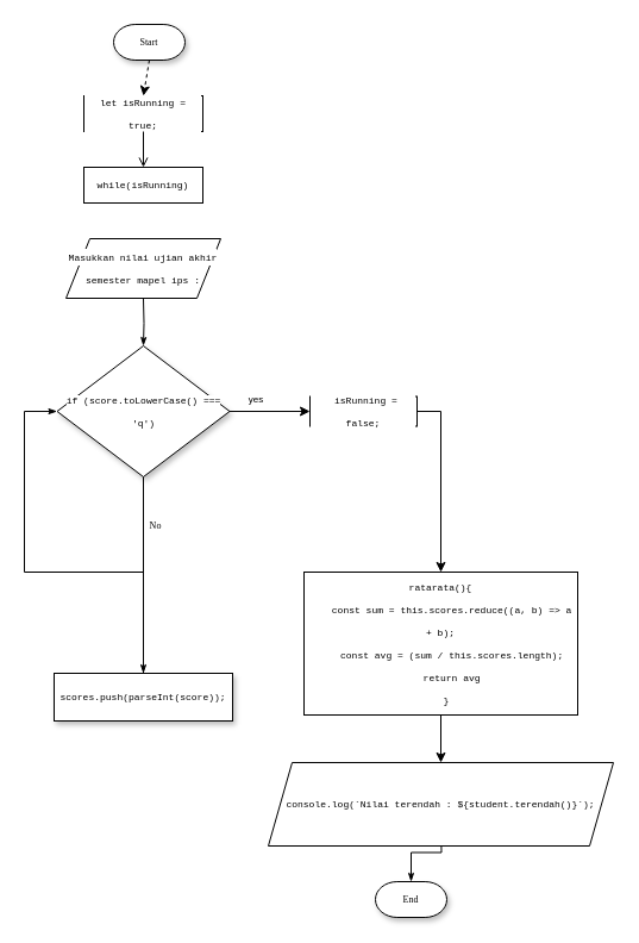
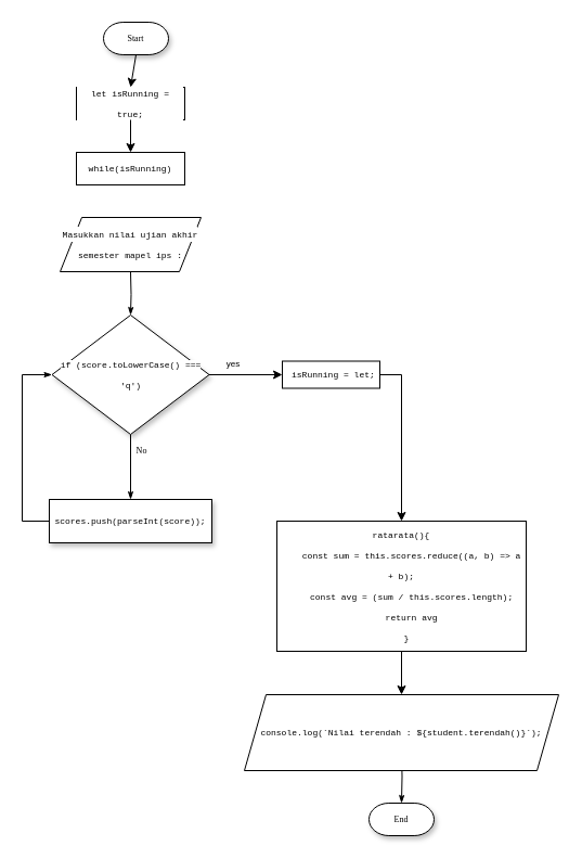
  <mxCell id="0" />
  <mxCell id="1" parent="0" />
  <mxCell id="2" style="edgeStyle=orthogonalEdgeStyle;rounded=0;html=1;labelBackgroundColor=none;startSize=5;endArrow=classicThin;endFill=1;endSize=5;jettySize=auto;orthogonalLoop=1;strokeWidth=1;fontFamily=Verdana;fontSize=8;" parent="1" target="5" edge="1"><mxGeometry relative="1" as="geometry"><mxPoint x="120" y="250" as="sourcePoint" /></mxGeometry></mxCell>
  <mxCell id="3" value="No" style="edgeStyle=orthogonalEdgeStyle;rounded=0;html=1;labelBackgroundColor=none;startSize=5;endArrow=classicThin;endFill=1;endSize=5;jettySize=auto;orthogonalLoop=1;strokeWidth=1;fontFamily=Verdana;fontSize=8" parent="1" source="5" target="7" edge="1"><mxGeometry x="-0.5" y="10" relative="1" as="geometry"><mxPoint as="offset" /></mxGeometry></mxCell>
  <mxCell id="4" value="" style="edgeStyle=orthogonalEdgeStyle;rounded=0;orthogonalLoop=1;jettySize=auto;html=1;fontSize=8;fontColor=#000000;entryX=0;entryY=0.5;entryDx=0;entryDy=0;" edge="1" parent="1" source="5" target="18"><mxGeometry relative="1" as="geometry"><mxPoint x="270" y="330" as="targetPoint" /><Array as="points" /></mxGeometry></mxCell>
  <mxCell id="5" value="&lt;div style=&quot;font-family: &amp;#34;consolas&amp;#34; , &amp;#34;courier new&amp;#34; , monospace ; line-height: 19px&quot;&gt;&lt;span style=&quot;background-color: rgb(255 , 255 , 255)&quot;&gt;&lt;font style=&quot;font-size: 8px&quot;&gt;if (score.toLowerCase() === 'q')&lt;/font&gt;&lt;/span&gt;&lt;/div&gt;" style="rhombus;whiteSpace=wrap;html=1;rounded=0;shadow=1;labelBackgroundColor=none;strokeWidth=1;fontFamily=Verdana;fontSize=8;align=center;" parent="1" vertex="1"><mxGeometry x="47.5" y="290" width="145" height="110" as="geometry" /></mxCell>
  <mxCell id="6" style="edgeStyle=orthogonalEdgeStyle;rounded=0;html=1;labelBackgroundColor=none;startSize=5;endArrow=classicThin;endFill=1;endSize=5;jettySize=auto;orthogonalLoop=1;strokeWidth=1;fontFamily=Verdana;fontSize=8;entryX=0;entryY=0.5;entryDx=0;entryDy=0;" parent="1" source="7" target="5" edge="1"><mxGeometry relative="1" as="geometry"><mxPoint x="40" y="340" as="targetPoint" /><Array as="points"><mxPoint x="20" y="480" /><mxPoint x="20" y="345" /></Array></mxGeometry></mxCell>
- <mxCell id="7" value="&lt;div style=&quot;font-family: &amp;#34;consolas&amp;#34; , &amp;#34;courier new&amp;#34; , monospace ; line-height: 19px&quot;&gt;&lt;span style=&quot;background-color: rgb(255 , 255 , 255)&quot;&gt;scores.push(parseInt(score));&lt;/span&gt;&lt;/div&gt;" style="whiteSpace=wrap;html=1;rounded=0;shadow=1;labelBackgroundColor=none;strokeWidth=1;fontFamily=Verdana;fontSize=8;align=center;" parent="1" vertex="1"><mxGeometry x="45" y="565" width="150" height="40" as="geometry" /></mxCell>
+ <mxCell id="7" value="&lt;div style=&quot;font-family: &amp;#34;consolas&amp;#34; , &amp;#34;courier new&amp;#34; , monospace ; line-height: 19px&quot;&gt;&lt;span style=&quot;background-color: rgb(255 , 255 , 255)&quot;&gt;scores.push(parseInt(score));&lt;/span&gt;&lt;/div&gt;" style="whiteSpace=wrap;html=1;rounded=0;shadow=1;labelBackgroundColor=none;strokeWidth=1;fontFamily=Verdana;fontSize=8;align=center;" parent="1" vertex="1"><mxGeometry x="45" y="460" width="150" height="40" as="geometry" /></mxCell>
  <mxCell id="8" style="edgeStyle=orthogonalEdgeStyle;rounded=0;html=1;labelBackgroundColor=none;startSize=5;endArrow=classicThin;endFill=1;endSize=5;jettySize=auto;orthogonalLoop=1;strokeWidth=1;fontFamily=Verdana;fontSize=8" parent="1" target="9" edge="1"><mxGeometry relative="1" as="geometry"><mxPoint x="370" y="690" as="sourcePoint" /></mxGeometry></mxCell>
- <mxCell id="9" value="End" style="strokeWidth=1;html=1;shape=mxgraph.flowchart.terminator;whiteSpace=wrap;rounded=0;shadow=1;labelBackgroundColor=none;fontFamily=Verdana;fontSize=8;align=center;" parent="1" vertex="1"><mxGeometry x="315" y="740" width="60" height="30" as="geometry" /></mxCell>
+ <mxCell id="9" value="End" style="strokeWidth=1;html=1;shape=mxgraph.flowchart.terminator;whiteSpace=wrap;rounded=0;shadow=1;labelBackgroundColor=none;fontFamily=Verdana;fontSize=8;align=center;" parent="1" vertex="1"><mxGeometry x="340" y="740" width="60" height="30" as="geometry" /></mxCell>
  <mxCell id="10" value="Start" style="strokeWidth=1;html=1;shape=mxgraph.flowchart.terminator;whiteSpace=wrap;rounded=0;shadow=1;labelBackgroundColor=none;fontFamily=Verdana;fontSize=8;align=center;" vertex="1" parent="1"><mxGeometry x="95" y="20" width="60" height="30" as="geometry" /></mxCell>
  <mxCell id="11" value="&lt;div style=&quot;font-family: &amp;#34;consolas&amp;#34; , &amp;#34;courier new&amp;#34; , monospace ; line-height: 19px&quot;&gt;&lt;span style=&quot;background-color: rgb(255 , 255 , 255)&quot;&gt;&lt;font style=&quot;font-size: 8px&quot;&gt;Masukkan nilai ujian akhir semester mapel ips :&lt;/font&gt;&lt;/span&gt;&lt;/div&gt;" style="shape=parallelogram;perimeter=parallelogramPerimeter;whiteSpace=wrap;html=1;fixedSize=1;" vertex="1" parent="1"><mxGeometry x="55" y="200" width="130" height="50" as="geometry" /></mxCell>
  <mxCell id="12" value="&lt;div style=&quot;font-family: &amp;#34;consolas&amp;#34; , &amp;#34;courier new&amp;#34; , monospace ; line-height: 19px&quot;&gt;&lt;span style=&quot;background-color: rgb(255 , 255 , 255)&quot;&gt;&lt;font style=&quot;font-size: 8px&quot;&gt;let isRunning = true;&lt;/font&gt;&lt;/span&gt;&lt;/div&gt;" style="rounded=0;whiteSpace=wrap;html=1;labelBackgroundColor=#FFFFFF;fontSize=8;fontColor=#000000;" vertex="1" parent="1"><mxGeometry x="70" y="80" width="100" height="30" as="geometry" /></mxCell>
- <mxCell id="13" value="" style="endArrow=classic;html=1;rounded=0;fontSize=8;fontColor=#000000;exitX=0.5;exitY=1;exitDx=0;exitDy=0;exitPerimeter=0;entryX=0.5;entryY=0;entryDx=0;entryDy=0;dashed=1;" edge="1" parent="1" source="10" target="12"><mxGeometry width="50" height="50" relative="1" as="geometry"><mxPoint x="130" y="50" as="sourcePoint" /><mxPoint x="140" y="140" as="targetPoint" /></mxGeometry></mxCell>
+ <mxCell id="13" value="" style="endArrow=classic;html=1;rounded=0;fontSize=8;fontColor=#000000;exitX=0.5;exitY=1;exitDx=0;exitDy=0;exitPerimeter=0;entryX=0.5;entryY=0;entryDx=0;entryDy=0;" edge="1" parent="1" source="10" target="12"><mxGeometry width="50" height="50" relative="1" as="geometry"><mxPoint x="130" y="50" as="sourcePoint" /><mxPoint x="140" y="140" as="targetPoint" /></mxGeometry></mxCell>
  <mxCell id="14" value="&lt;div style=&quot;font-family: &amp;#34;consolas&amp;#34; , &amp;#34;courier new&amp;#34; , monospace ; line-height: 19px&quot;&gt;&lt;span style=&quot;background-color: rgb(255 , 255 , 255)&quot;&gt;while(isRunning)&lt;/span&gt;&lt;/div&gt;" style="rounded=0;whiteSpace=wrap;html=1;labelBackgroundColor=#FFFFFF;fontSize=8;fontColor=#000000;" vertex="1" parent="1"><mxGeometry x="70" y="140" width="100" height="30" as="geometry" /></mxCell>
- <mxCell id="15" value="" style="endArrow=open;html=1;rounded=0;fontSize=8;fontColor=#000000;entryX=0.5;entryY=0;entryDx=0;entryDy=0;exitX=0.5;exitY=1;exitDx=0;exitDy=0;" edge="1" parent="1" source="12" target="14"><mxGeometry width="50" height="50" relative="1" as="geometry"><mxPoint x="240" y="300" as="sourcePoint" /><mxPoint x="290" y="250" as="targetPoint" /></mxGeometry></mxCell>
+ <mxCell id="15" value="" style="endArrow=classic;html=1;rounded=0;fontSize=8;fontColor=#000000;entryX=0.5;entryY=0;entryDx=0;entryDy=0;exitX=0.5;exitY=1;exitDx=0;exitDy=0;" edge="1" parent="1" source="12" target="14"><mxGeometry width="50" height="50" relative="1" as="geometry"><mxPoint x="240" y="300" as="sourcePoint" /><mxPoint x="290" y="250" as="targetPoint" /></mxGeometry></mxCell>
  <mxCell id="16" value="yes" style="text;html=1;strokeColor=none;fillColor=none;align=center;verticalAlign=middle;whiteSpace=wrap;rounded=0;labelBackgroundColor=#FFFFFF;fontSize=8;fontColor=#000000;" vertex="1" parent="1"><mxGeometry x="200" y="330" width="30" height="10" as="geometry" /></mxCell>
  <mxCell id="17" value="" style="edgeStyle=orthogonalEdgeStyle;rounded=0;orthogonalLoop=1;jettySize=auto;html=1;fontSize=8;fontColor=#000000;entryX=0.5;entryY=0;entryDx=0;entryDy=0;" edge="1" parent="1" source="18" target="19"><mxGeometry relative="1" as="geometry"><mxPoint x="370" y="460" as="targetPoint" /><Array as="points"><mxPoint x="370" y="345" /></Array></mxGeometry></mxCell>
- <mxCell id="18" value="&lt;div style=&quot;font-family: &amp;#34;consolas&amp;#34; , &amp;#34;courier new&amp;#34; , monospace ; line-height: 19px&quot;&gt;&lt;span style=&quot;background-color: rgb(255 , 255 , 255)&quot;&gt;&amp;nbsp;isRunning = false;&lt;/span&gt;&lt;/div&gt;" style="rounded=0;whiteSpace=wrap;html=1;labelBackgroundColor=#FFFFFF;fontSize=8;fontColor=#000000;" vertex="1" parent="1"><mxGeometry x="260" y="332.5" width="90" height="25" as="geometry" /></mxCell>
+ <mxCell id="18" value="&lt;div style=&quot;font-family: &amp;#34;consolas&amp;#34; , &amp;#34;courier new&amp;#34; , monospace ; line-height: 19px&quot;&gt;&lt;span style=&quot;background-color: rgb(255 , 255 , 255)&quot;&gt;&amp;nbsp;isRunning = let;&lt;/span&gt;&lt;/div&gt;" style="rounded=0;whiteSpace=wrap;html=1;labelBackgroundColor=#FFFFFF;fontSize=8;fontColor=#000000;" vertex="1" parent="1"><mxGeometry x="260" y="332.5" width="90" height="25" as="geometry" /></mxCell>
  <mxCell id="19" value="&lt;div style=&quot;font-family: &amp;#34;consolas&amp;#34; , &amp;#34;courier new&amp;#34; , monospace ; line-height: 19px&quot;&gt;&lt;div style=&quot;font-family: &amp;#34;consolas&amp;#34; , &amp;#34;courier new&amp;#34; , monospace ; line-height: 19px&quot;&gt;&lt;div style=&quot;font-family: &amp;#34;consolas&amp;#34; , &amp;#34;courier new&amp;#34; , monospace ; line-height: 19px&quot;&gt;&lt;div&gt;&lt;span style=&quot;background-color: rgb(255 , 255 , 255)&quot;&gt;ratarata(){&lt;/span&gt;&lt;/div&gt;&lt;div&gt;&lt;span style=&quot;background-color: rgb(255 , 255 , 255)&quot;&gt;&amp;nbsp; &amp;nbsp; const sum = this.scores.reduce((a, b) =&amp;gt; a + b);&lt;/span&gt;&lt;/div&gt;&lt;div&gt;&lt;span style=&quot;background-color: rgb(255 , 255 , 255)&quot;&gt;&amp;nbsp; &amp;nbsp; const avg = (sum / this.scores.length);&lt;/span&gt;&lt;/div&gt;&lt;div&gt;&lt;span style=&quot;background-color: rgb(255 , 255 , 255)&quot;&gt;&amp;nbsp; &amp;nbsp; return avg&lt;/span&gt;&lt;/div&gt;&lt;div&gt;&lt;span style=&quot;background-color: rgb(255 , 255 , 255)&quot;&gt;&amp;nbsp; }&lt;/span&gt;&lt;/div&gt;&lt;/div&gt;&lt;/div&gt;&lt;/div&gt;" style="rounded=0;whiteSpace=wrap;html=1;labelBackgroundColor=#FFFFFF;fontSize=8;fontColor=#000000;" vertex="1" parent="1"><mxGeometry x="255" y="480" width="230" height="120" as="geometry" /></mxCell>
  <mxCell id="20" value="" style="endArrow=classic;html=1;rounded=0;fontSize=8;fontColor=#000000;exitX=0.5;exitY=1;exitDx=0;exitDy=0;" edge="1" parent="1" source="19"><mxGeometry width="50" height="50" relative="1" as="geometry"><mxPoint x="340" y="640" as="sourcePoint" /><mxPoint x="370" y="640" as="targetPoint" /></mxGeometry></mxCell>
  <mxCell id="21" value="&lt;div style=&quot;font-family: &amp;#34;consolas&amp;#34; , &amp;#34;courier new&amp;#34; , monospace ; line-height: 19px&quot;&gt;&lt;div style=&quot;font-family: &amp;#34;consolas&amp;#34; , &amp;#34;courier new&amp;#34; , monospace ; line-height: 19px&quot;&gt;&lt;span style=&quot;background-color: rgb(255 , 255 , 255)&quot;&gt;console.log(`Nilai terendah : ${student.terendah()}`);&lt;/span&gt;&lt;/div&gt;&lt;/div&gt;" style="shape=parallelogram;perimeter=parallelogramPerimeter;whiteSpace=wrap;html=1;fixedSize=1;labelBackgroundColor=#FFFFFF;fontSize=8;fontColor=#000000;" vertex="1" parent="1"><mxGeometry x="225" y="640" width="290" height="70" as="geometry" /></mxCell>
